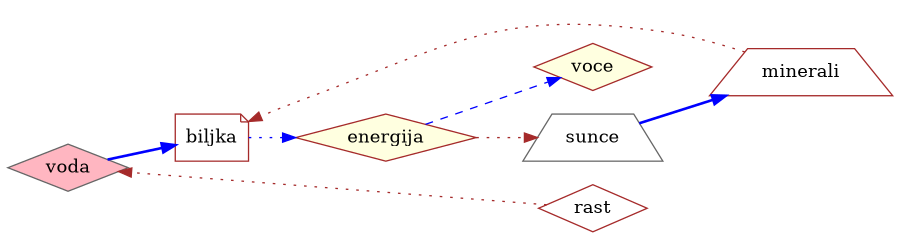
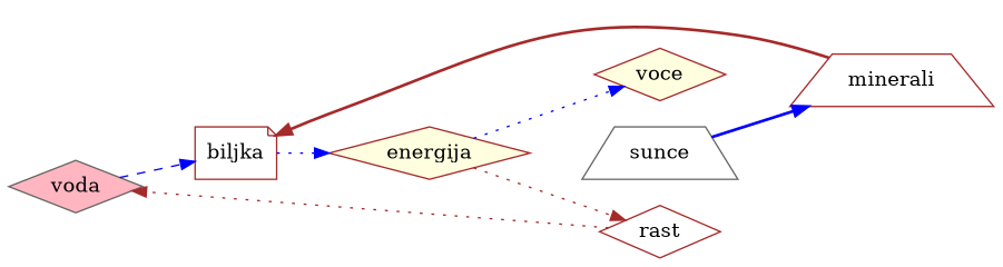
  digraph {
    rankdir=LR
    node [color=brown fillcolor=white shape=diamond style=filled]
    edge [color=blue style=dotted]
    voda [color=gray40 fillcolor=lightpink]
    biljka [shape=note]
    energija [fillcolor=lightyellow]
    sunce [color=gray40 shape=trapezium]
    minerali [shape=trapezium]
    voce [fillcolor=lightyellow]
    rast
-   voda -> biljka [style=bold]
+   voda -> biljka [style=dashed]
    biljka -> energija
-   energija -> voce [style=dashed]
-   energija -> sunce [color=brown]
+   energija -> voce
+   energija -> rast [color=brown]
    sunce -> minerali [style=bold]
-   minerali -> biljka [color=brown]
+   minerali -> biljka [color=brown style=bold]
    rast -> voda [color=brown]
  }
